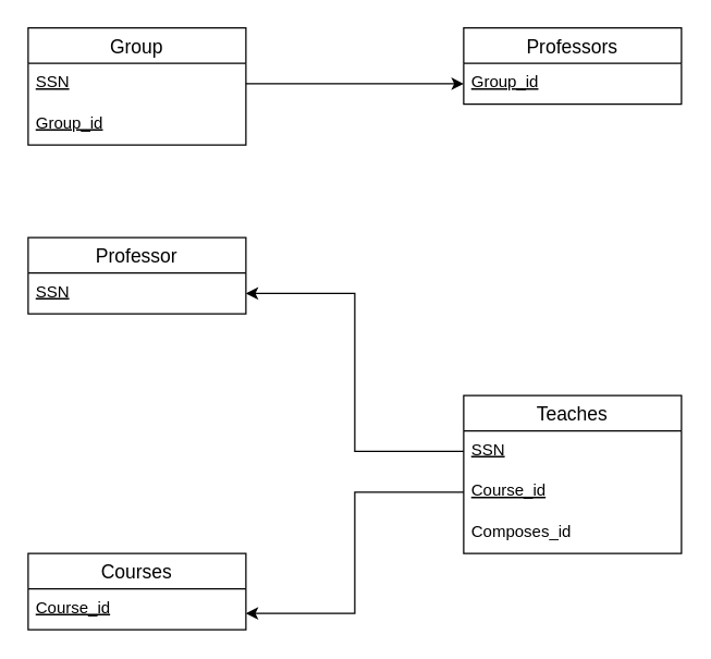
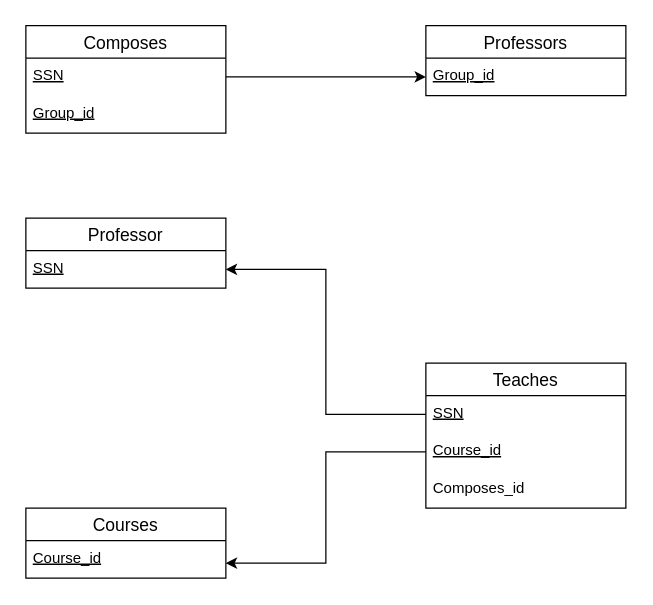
  <mxCell id="0" />
  <mxCell id="1" parent="0" />
  <mxCell id="2" value="Teaches" style="swimlane;fontStyle=0;childLayout=stackLayout;horizontal=1;startSize=26;horizontalStack=0;resizeParent=1;resizeParentMax=0;resizeLast=0;collapsible=1;marginBottom=0;align=center;fontSize=14;" parent="1" vertex="1"><mxGeometry x="340" y="290" width="160" height="116" as="geometry" /></mxCell>
  <mxCell id="3" value="SSN" style="text;strokeColor=none;fillColor=none;spacingLeft=4;spacingRight=4;overflow=hidden;rotatable=0;points=[[0,0.5],[1,0.5]];portConstraint=eastwest;fontSize=12;fontStyle=4" parent="2" vertex="1"><mxGeometry y="26" width="160" height="30" as="geometry" /></mxCell>
  <mxCell id="4" value="Course_id" style="text;strokeColor=none;fillColor=none;spacingLeft=4;spacingRight=4;overflow=hidden;rotatable=0;points=[[0,0.5],[1,0.5]];portConstraint=eastwest;fontSize=12;fontStyle=4" parent="2" vertex="1"><mxGeometry y="56" width="160" height="30" as="geometry" /></mxCell>
  <mxCell id="5" value="Composes_id" style="text;strokeColor=none;fillColor=none;spacingLeft=4;spacingRight=4;overflow=hidden;rotatable=0;points=[[0,0.5],[1,0.5]];portConstraint=eastwest;fontSize=12;" parent="2" vertex="1"><mxGeometry y="86" width="160" height="30" as="geometry" /></mxCell>
  <mxCell id="6" value="Courses" style="swimlane;fontStyle=0;childLayout=stackLayout;horizontal=1;startSize=26;horizontalStack=0;resizeParent=1;resizeParentMax=0;resizeLast=0;collapsible=1;marginBottom=0;align=center;fontSize=14;" parent="1" vertex="1"><mxGeometry x="20" y="406" width="160" height="56" as="geometry" /></mxCell>
  <mxCell id="7" value="Course_id" style="text;strokeColor=none;fillColor=none;spacingLeft=4;spacingRight=4;overflow=hidden;rotatable=0;points=[[0,0.5],[1,0.5]];portConstraint=eastwest;fontSize=12;fontStyle=4" parent="6" vertex="1"><mxGeometry y="26" width="160" height="30" as="geometry" /></mxCell>
  <mxCell id="8" value="Professor" style="swimlane;fontStyle=0;childLayout=stackLayout;horizontal=1;startSize=26;horizontalStack=0;resizeParent=1;resizeParentMax=0;resizeLast=0;collapsible=1;marginBottom=0;align=center;fontSize=14;" parent="1" vertex="1"><mxGeometry x="20" y="174" width="160" height="56" as="geometry" /></mxCell>
  <mxCell id="9" value="SSN" style="text;strokeColor=none;fillColor=none;spacingLeft=4;spacingRight=4;overflow=hidden;rotatable=0;points=[[0,0.5],[1,0.5]];portConstraint=eastwest;fontSize=12;fontStyle=4" parent="8" vertex="1"><mxGeometry y="26" width="160" height="30" as="geometry" /></mxCell>
  <mxCell id="10" style="edgeStyle=orthogonalEdgeStyle;rounded=0;orthogonalLoop=1;jettySize=auto;html=1;exitX=0;exitY=0.5;exitDx=0;exitDy=0;" parent="1" source="3" target="9" edge="1"><mxGeometry relative="1" as="geometry" /></mxCell>
  <mxCell id="11" style="edgeStyle=orthogonalEdgeStyle;rounded=0;orthogonalLoop=1;jettySize=auto;html=1;exitX=0;exitY=0.5;exitDx=0;exitDy=0;" parent="1" source="4" target="6" edge="1"><mxGeometry relative="1" as="geometry"><Array as="points"><mxPoint x="260" y="361" /><mxPoint x="260" y="450" /></Array></mxGeometry></mxCell>
- <mxCell id="12" value="Group" style="swimlane;fontStyle=0;childLayout=stackLayout;horizontal=1;startSize=26;horizontalStack=0;resizeParent=1;resizeParentMax=0;resizeLast=0;collapsible=1;marginBottom=0;align=center;fontSize=14;" vertex="1" parent="1"><mxGeometry x="20" y="20" width="160" height="86" as="geometry" /></mxCell>
+ <mxCell id="12" value="Composes" style="swimlane;fontStyle=0;childLayout=stackLayout;horizontal=1;startSize=26;horizontalStack=0;resizeParent=1;resizeParentMax=0;resizeLast=0;collapsible=1;marginBottom=0;align=center;fontSize=14;" vertex="1" parent="1"><mxGeometry x="20" y="20" width="160" height="86" as="geometry" /></mxCell>
  <mxCell id="13" value="SSN" style="text;strokeColor=none;fillColor=none;spacingLeft=4;spacingRight=4;overflow=hidden;rotatable=0;points=[[0,0.5],[1,0.5]];portConstraint=eastwest;fontSize=12;fontStyle=4" vertex="1" parent="12"><mxGeometry y="26" width="160" height="30" as="geometry" /></mxCell>
  <mxCell id="14" value="Group_id" style="text;strokeColor=none;fillColor=none;spacingLeft=4;spacingRight=4;overflow=hidden;rotatable=0;points=[[0,0.5],[1,0.5]];portConstraint=eastwest;fontSize=12;fontStyle=4" vertex="1" parent="12"><mxGeometry y="56" width="160" height="30" as="geometry" /></mxCell>
  <mxCell id="15" value="Professors" style="swimlane;fontStyle=0;childLayout=stackLayout;horizontal=1;startSize=26;horizontalStack=0;resizeParent=1;resizeParentMax=0;resizeLast=0;collapsible=1;marginBottom=0;align=center;fontSize=14;" vertex="1" parent="1"><mxGeometry x="340" y="20" width="160" height="56" as="geometry" /></mxCell>
  <mxCell id="16" value="Group_id" style="text;strokeColor=none;fillColor=none;spacingLeft=4;spacingRight=4;overflow=hidden;rotatable=0;points=[[0,0.5],[1,0.5]];portConstraint=eastwest;fontSize=12;fontStyle=4" vertex="1" parent="15"><mxGeometry y="26" width="160" height="30" as="geometry" /></mxCell>
  <mxCell id="17" style="edgeStyle=orthogonalEdgeStyle;rounded=0;orthogonalLoop=1;jettySize=auto;html=1;entryX=0;entryY=0.5;entryDx=0;entryDy=0;" edge="1" parent="1" source="13" target="16"><mxGeometry relative="1" as="geometry" /></mxCell>
